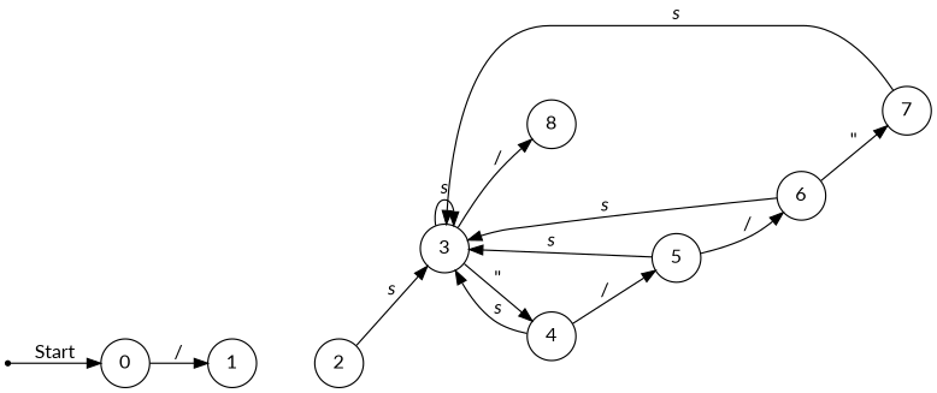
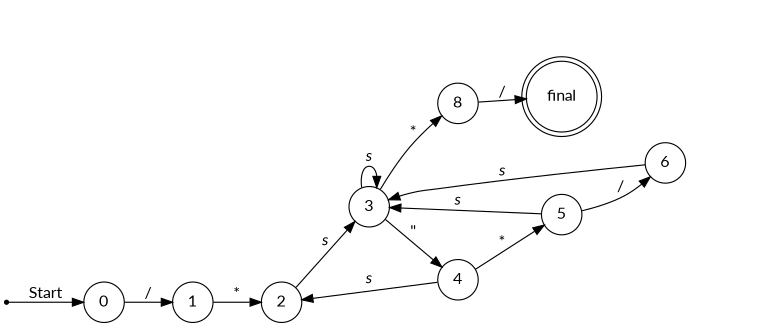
  digraph {
    fontname=Lato
    rankdir=LR
    node [fontname=Lato shape=circle]
    edge [fontname=Lato]
    hidden [shape=point]
    0
    1
+   final [shape=doublecircle]
    2
    3
    4
    8
    5
    6
-   7
    hidden -> 0 [label=Start]
    0 -> 1 [label="/"]
+   1 -> 2 [label="*"]
    2 -> 3 [label=<<I>s</I>>]
    3 -> 3 [label=<<I>s</I>>]
    3 -> 4 [label="\""]
-   3 -> 8 [label="/"]
-   4 -> 3 [label=<<I>s</I>>]
-   4 -> 5 [label="/"]
+   3 -> 8 [label="*"]
+   4 -> 2 [label=<<I>s</I>>]
+   4 -> 5 [label="*"]
+   8 -> final [label="/"]
    5 -> 3 [label=<<I>s</I>>]
    5 -> 6 [label="/"]
    6 -> 3 [label=<<I>s</I>>]
-   6 -> 7 [label="\""]
-   7 -> 3 [label=<<I>s</I>>]
  }
